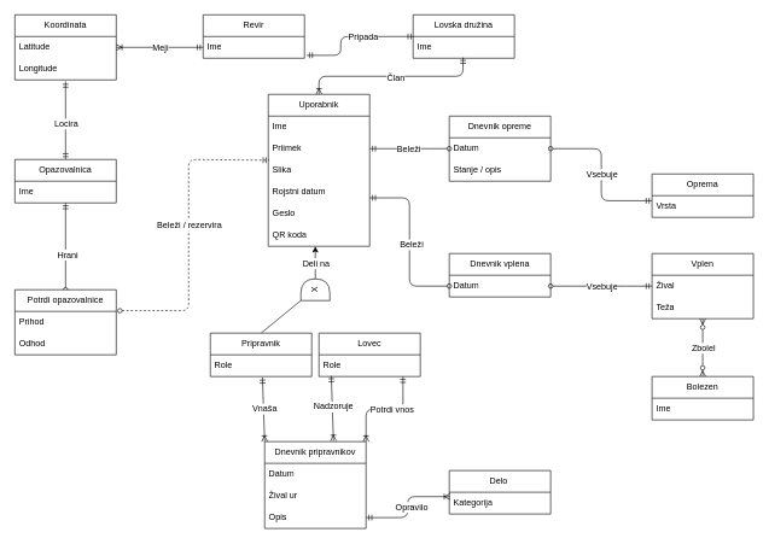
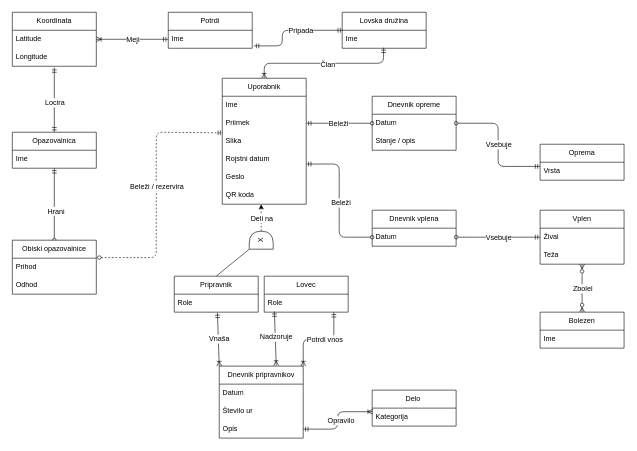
  <mxCell id="0" />
  <mxCell id="1" parent="0" />
  <mxCell id="2" style="edgeStyle=orthogonalEdgeStyle;html=1;exitX=0.5;exitY=0;exitDx=0;exitDy=0;entryX=0.493;entryY=0.967;entryDx=0;entryDy=0;entryPerimeter=0;strokeWidth=1;startArrow=ERoneToMany;startFill=0;endArrow=ERmandOne;endFill=0;" parent="1" source="4" target="40" edge="1"><mxGeometry relative="1" as="geometry"><mxPoint x="158.04" y="113" as="targetPoint" /></mxGeometry></mxCell>
  <mxCell id="3" value="Član" style="edgeLabel;html=1;align=center;verticalAlign=middle;resizable=0;points=[];fontSize=12;" parent="2" vertex="1" connectable="0"><mxGeometry x="0.149" y="-2" relative="1" as="geometry"><mxPoint x="-14" as="offset" /></mxGeometry></mxCell>
  <mxCell id="4" value="Uporabnik" style="swimlane;fontStyle=0;childLayout=stackLayout;horizontal=1;startSize=30;horizontalStack=0;resizeParent=1;resizeParentMax=0;resizeLast=0;collapsible=1;marginBottom=0;whiteSpace=wrap;html=1;" parent="1" vertex="1"><mxGeometry x="370" y="130" width="140" height="210" as="geometry" /></mxCell>
  <mxCell id="5" value="Ime" style="text;strokeColor=none;fillColor=none;align=left;verticalAlign=middle;spacingLeft=4;spacingRight=4;overflow=hidden;points=[[0,0.5],[1,0.5]];portConstraint=eastwest;rotatable=0;whiteSpace=wrap;html=1;" parent="4" vertex="1"><mxGeometry y="30" width="140" height="30" as="geometry" /></mxCell>
  <mxCell id="6" value="Priimek" style="text;strokeColor=none;fillColor=none;align=left;verticalAlign=middle;spacingLeft=4;spacingRight=4;overflow=hidden;points=[[0,0.5],[1,0.5]];portConstraint=eastwest;rotatable=0;whiteSpace=wrap;html=1;" parent="4" vertex="1"><mxGeometry y="60" width="140" height="30" as="geometry" /></mxCell>
  <mxCell id="7" value="Slika" style="text;strokeColor=none;fillColor=none;align=left;verticalAlign=middle;spacingLeft=4;spacingRight=4;overflow=hidden;points=[[0,0.5],[1,0.5]];portConstraint=eastwest;rotatable=0;whiteSpace=wrap;html=1;" parent="4" vertex="1"><mxGeometry y="90" width="140" height="30" as="geometry" /></mxCell>
  <mxCell id="8" value="Rojstni datum" style="text;strokeColor=none;fillColor=none;align=left;verticalAlign=middle;spacingLeft=4;spacingRight=4;overflow=hidden;points=[[0,0.5],[1,0.5]];portConstraint=eastwest;rotatable=0;whiteSpace=wrap;html=1;" parent="4" vertex="1"><mxGeometry y="120" width="140" height="30" as="geometry" /></mxCell>
  <mxCell id="9" value="Geslo" style="text;strokeColor=none;fillColor=none;align=left;verticalAlign=middle;spacingLeft=4;spacingRight=4;overflow=hidden;points=[[0,0.5],[1,0.5]];portConstraint=eastwest;rotatable=0;whiteSpace=wrap;html=1;" parent="4" vertex="1"><mxGeometry y="150" width="140" height="30" as="geometry" /></mxCell>
  <mxCell id="10" value="QR koda" style="text;strokeColor=none;fillColor=none;align=left;verticalAlign=middle;spacingLeft=4;spacingRight=4;overflow=hidden;points=[[0,0.5],[1,0.5]];portConstraint=eastwest;rotatable=0;whiteSpace=wrap;html=1;" parent="4" vertex="1"><mxGeometry y="180" width="140" height="30" as="geometry" /></mxCell>
  <mxCell id="11" value="Oprema" style="swimlane;fontStyle=0;childLayout=stackLayout;horizontal=1;startSize=30;horizontalStack=0;resizeParent=1;resizeParentMax=0;resizeLast=0;collapsible=1;marginBottom=0;whiteSpace=wrap;html=1;" parent="1" vertex="1"><mxGeometry x="900" y="240" width="140" height="60" as="geometry" /></mxCell>
  <mxCell id="12" value="Vrsta" style="text;strokeColor=none;fillColor=none;align=left;verticalAlign=middle;spacingLeft=4;spacingRight=4;overflow=hidden;points=[[0,0.5],[1,0.5]];portConstraint=eastwest;rotatable=0;whiteSpace=wrap;html=1;" parent="11" vertex="1"><mxGeometry y="30" width="140" height="30" as="geometry" /></mxCell>
  <mxCell id="13" style="html=1;exitX=0.5;exitY=0;exitDx=0;exitDy=0;entryX=0.5;entryY=1.067;entryDx=0;entryDy=0;entryPerimeter=0;strokeColor=default;strokeWidth=1;startArrow=ERmandOne;startFill=0;endArrow=ERmandOne;endFill=0;" parent="1" source="15" target="62" edge="1"><mxGeometry relative="1" as="geometry" /></mxCell>
  <mxCell id="14" value="Locira" style="edgeLabel;html=1;align=center;verticalAlign=middle;resizable=0;points=[];fontSize=12;" parent="13" vertex="1" connectable="0"><mxGeometry x="-0.229" y="-2" relative="1" as="geometry"><mxPoint x="-2" y="-8" as="offset" /></mxGeometry></mxCell>
  <mxCell id="15" value="Opazovalnica" style="swimlane;fontStyle=0;childLayout=stackLayout;horizontal=1;startSize=30;horizontalStack=0;resizeParent=1;resizeParentMax=0;resizeLast=0;collapsible=1;marginBottom=0;whiteSpace=wrap;html=1;" parent="1" vertex="1"><mxGeometry x="20" y="220" width="140" height="60" as="geometry" /></mxCell>
  <mxCell id="16" value="Ime" style="text;strokeColor=none;fillColor=none;align=left;verticalAlign=middle;spacingLeft=4;spacingRight=4;overflow=hidden;points=[[0,0.5],[1,0.5]];portConstraint=eastwest;rotatable=0;whiteSpace=wrap;html=1;" parent="15" vertex="1"><mxGeometry y="30" width="140" height="30" as="geometry" /></mxCell>
  <mxCell id="17" style="edgeStyle=orthogonalEdgeStyle;html=1;exitX=1;exitY=0;exitDx=0;exitDy=0;entryX=0.829;entryY=1;entryDx=0;entryDy=0;entryPerimeter=0;strokeColor=default;strokeWidth=1;startArrow=ERoneToMany;startFill=0;endArrow=ERmandOne;endFill=0;" parent="1" source="23" target="42" edge="1"><mxGeometry relative="1" as="geometry" /></mxCell>
  <mxCell id="18" value="Potrdi vnos" style="edgeLabel;html=1;align=center;verticalAlign=middle;resizable=0;points=[];fontSize=12;" parent="17" vertex="1" connectable="0"><mxGeometry x="-0.235" y="-1" relative="1" as="geometry"><mxPoint x="26" y="-1" as="offset" /></mxGeometry></mxCell>
  <mxCell id="19" style="html=1;entryX=0.121;entryY=0.967;entryDx=0;entryDy=0;entryPerimeter=0;strokeColor=default;strokeWidth=1;startArrow=ERoneToMany;startFill=0;endArrow=ERmandOne;endFill=0;exitX=0.679;exitY=-0.008;exitDx=0;exitDy=0;exitPerimeter=0;" parent="1" source="23" target="42" edge="1"><mxGeometry relative="1" as="geometry"><mxPoint x="458" y="590" as="sourcePoint" /></mxGeometry></mxCell>
  <mxCell id="20" value="Nadzoruje" style="edgeLabel;html=1;align=center;verticalAlign=middle;resizable=0;points=[];fontSize=12;" parent="19" vertex="1" connectable="0"><mxGeometry x="-0.217" y="-1" relative="1" as="geometry"><mxPoint y="-13" as="offset" /></mxGeometry></mxCell>
  <mxCell id="21" style="edgeStyle=none;html=1;exitX=0;exitY=0;exitDx=0;exitDy=0;entryX=0.514;entryY=1.033;entryDx=0;entryDy=0;entryPerimeter=0;endArrow=ERmandOne;endFill=0;startArrow=ERoneToMany;startFill=0;" parent="1" source="23" target="45" edge="1"><mxGeometry relative="1" as="geometry" /></mxCell>
  <mxCell id="22" value="Vnaša" style="edgeLabel;html=1;align=center;verticalAlign=middle;resizable=0;points=[];fontSize=12;" parent="21" vertex="1" connectable="0"><mxGeometry x="0.324" y="-2" relative="1" as="geometry"><mxPoint y="14" as="offset" /></mxGeometry></mxCell>
  <mxCell id="23" value="Dnevnik pripravnikov" style="swimlane;fontStyle=0;childLayout=stackLayout;horizontal=1;startSize=30;horizontalStack=0;resizeParent=1;resizeParentMax=0;resizeLast=0;collapsible=1;marginBottom=0;whiteSpace=wrap;html=1;" parent="1" vertex="1"><mxGeometry x="365" y="610" width="140" height="120" as="geometry" /></mxCell>
  <mxCell id="24" value="Datum" style="text;strokeColor=none;fillColor=none;align=left;verticalAlign=middle;spacingLeft=4;spacingRight=4;overflow=hidden;points=[[0,0.5],[1,0.5]];portConstraint=eastwest;rotatable=0;whiteSpace=wrap;html=1;" parent="23" vertex="1"><mxGeometry y="30" width="140" height="30" as="geometry" /></mxCell>
- <mxCell id="25" value="Žival ur" style="text;strokeColor=none;fillColor=none;align=left;verticalAlign=middle;spacingLeft=4;spacingRight=4;overflow=hidden;points=[[0,0.5],[1,0.5]];portConstraint=eastwest;rotatable=0;whiteSpace=wrap;html=1;" parent="23" vertex="1"><mxGeometry y="60" width="140" height="30" as="geometry" /></mxCell>
+ <mxCell id="25" value="Število ur" style="text;strokeColor=none;fillColor=none;align=left;verticalAlign=middle;spacingLeft=4;spacingRight=4;overflow=hidden;points=[[0,0.5],[1,0.5]];portConstraint=eastwest;rotatable=0;whiteSpace=wrap;html=1;" parent="23" vertex="1"><mxGeometry y="60" width="140" height="30" as="geometry" /></mxCell>
  <mxCell id="26" value="Opis" style="text;strokeColor=none;fillColor=none;align=left;verticalAlign=middle;spacingLeft=4;spacingRight=4;overflow=hidden;points=[[0,0.5],[1,0.5]];portConstraint=eastwest;rotatable=0;whiteSpace=wrap;html=1;" parent="23" vertex="1"><mxGeometry y="90" width="140" height="30" as="geometry" /></mxCell>
- <mxCell id="27" value="Revir" style="swimlane;fontStyle=0;childLayout=stackLayout;horizontal=1;startSize=30;horizontalStack=0;resizeParent=1;resizeParentMax=0;resizeLast=0;collapsible=1;marginBottom=0;whiteSpace=wrap;html=1;" parent="1" vertex="1"><mxGeometry x="280" y="20" width="140" height="60" as="geometry"><mxRectangle x="370" y="570" width="60" height="30" as="alternateBounds" /></mxGeometry></mxCell>
+ <mxCell id="27" value="Potrdi" style="swimlane;fontStyle=0;childLayout=stackLayout;horizontal=1;startSize=30;horizontalStack=0;resizeParent=1;resizeParentMax=0;resizeLast=0;collapsible=1;marginBottom=0;whiteSpace=wrap;html=1;" parent="1" vertex="1"><mxGeometry x="280" y="20" width="140" height="60" as="geometry"><mxRectangle x="370" y="570" width="60" height="30" as="alternateBounds" /></mxGeometry></mxCell>
  <mxCell id="28" value="Ime" style="text;strokeColor=none;fillColor=none;align=left;verticalAlign=middle;spacingLeft=4;spacingRight=4;overflow=hidden;points=[[0,0.5],[1,0.5]];portConstraint=eastwest;rotatable=0;whiteSpace=wrap;html=1;" parent="27" vertex="1"><mxGeometry y="30" width="140" height="30" as="geometry" /></mxCell>
  <mxCell id="29" value="" style="edgeStyle=orthogonalEdgeStyle;curved=1;html=1;strokeWidth=1;startArrow=ERmandOne;startFill=0;endArrow=oval;endFill=0;entryX=1;entryY=0.5;entryDx=0;entryDy=0;" parent="1" source="31" target="57" edge="1"><mxGeometry relative="1" as="geometry" /></mxCell>
  <mxCell id="30" value="Vsebuje" style="edgeLabel;html=1;align=center;verticalAlign=middle;resizable=0;points=[];fontSize=12;" parent="29" vertex="1" connectable="0"><mxGeometry x="0.171" y="-2" relative="1" as="geometry"><mxPoint x="12" y="2" as="offset" /></mxGeometry></mxCell>
  <mxCell id="31" value="Vplen" style="swimlane;fontStyle=0;childLayout=stackLayout;horizontal=1;startSize=30;horizontalStack=0;resizeParent=1;resizeParentMax=0;resizeLast=0;collapsible=1;marginBottom=0;whiteSpace=wrap;html=1;" parent="1" vertex="1"><mxGeometry x="900" y="350" width="140" height="90" as="geometry" /></mxCell>
  <mxCell id="32" value="Žival" style="text;strokeColor=none;fillColor=none;align=left;verticalAlign=middle;spacingLeft=4;spacingRight=4;overflow=hidden;points=[[0,0.5],[1,0.5]];portConstraint=eastwest;rotatable=0;whiteSpace=wrap;html=1;" parent="31" vertex="1"><mxGeometry y="30" width="140" height="30" as="geometry" /></mxCell>
  <mxCell id="33" value="Teža" style="text;strokeColor=none;fillColor=none;align=left;verticalAlign=middle;spacingLeft=4;spacingRight=4;overflow=hidden;points=[[0,0.5],[1,0.5]];portConstraint=eastwest;rotatable=0;whiteSpace=wrap;html=1;" parent="31" vertex="1"><mxGeometry y="60" width="140" height="30" as="geometry" /></mxCell>
  <mxCell id="34" style="edgeStyle=none;html=1;entryX=0.5;entryY=1;entryDx=0;entryDy=0;entryPerimeter=0;startArrow=oval;startFill=0;endArrow=ERmandOne;endFill=0;exitX=0.5;exitY=0;exitDx=0;exitDy=0;" parent="1" source="36" target="16" edge="1"><mxGeometry relative="1" as="geometry"><mxPoint x="89.02" y="302.01" as="targetPoint" /><mxPoint x="90" y="380" as="sourcePoint" /></mxGeometry></mxCell>
  <mxCell id="35" value="Hrani" style="edgeLabel;html=1;align=center;verticalAlign=middle;resizable=0;points=[];fontSize=12;" parent="34" vertex="1" connectable="0"><mxGeometry x="-0.183" y="-2" relative="1" as="geometry"><mxPoint as="offset" /></mxGeometry></mxCell>
- <mxCell id="36" value="Potrdi opazovalnice" style="swimlane;fontStyle=0;childLayout=stackLayout;horizontal=1;startSize=30;horizontalStack=0;resizeParent=1;resizeParentMax=0;resizeLast=0;collapsible=1;marginBottom=0;whiteSpace=wrap;html=1;" parent="1" vertex="1"><mxGeometry x="20" y="400" width="140" height="90" as="geometry" /></mxCell>
+ <mxCell id="36" value="Obiski opazovalnice" style="swimlane;fontStyle=0;childLayout=stackLayout;horizontal=1;startSize=30;horizontalStack=0;resizeParent=1;resizeParentMax=0;resizeLast=0;collapsible=1;marginBottom=0;whiteSpace=wrap;html=1;" parent="1" vertex="1"><mxGeometry x="20" y="400" width="140" height="90" as="geometry" /></mxCell>
  <mxCell id="37" value="Prihod" style="text;strokeColor=none;fillColor=none;align=left;verticalAlign=middle;spacingLeft=4;spacingRight=4;overflow=hidden;points=[[0,0.5],[1,0.5]];portConstraint=eastwest;rotatable=0;whiteSpace=wrap;html=1;" parent="36" vertex="1"><mxGeometry y="30" width="140" height="30" as="geometry" /></mxCell>
  <mxCell id="38" value="Odhod" style="text;strokeColor=none;fillColor=none;align=left;verticalAlign=middle;spacingLeft=4;spacingRight=4;overflow=hidden;points=[[0,0.5],[1,0.5]];portConstraint=eastwest;rotatable=0;whiteSpace=wrap;html=1;" parent="36" vertex="1"><mxGeometry y="60" width="140" height="30" as="geometry" /></mxCell>
  <mxCell id="39" value="Lovska družina" style="swimlane;fontStyle=0;childLayout=stackLayout;horizontal=1;startSize=30;horizontalStack=0;resizeParent=1;resizeParentMax=0;resizeLast=0;collapsible=1;marginBottom=0;whiteSpace=wrap;html=1;" parent="1" vertex="1"><mxGeometry x="570" y="20" width="140" height="60" as="geometry" /></mxCell>
  <mxCell id="40" value="Ime" style="text;strokeColor=none;fillColor=none;align=left;verticalAlign=middle;spacingLeft=4;spacingRight=4;overflow=hidden;points=[[0,0.5],[1,0.5]];portConstraint=eastwest;rotatable=0;whiteSpace=wrap;html=1;" parent="39" vertex="1"><mxGeometry y="30" width="140" height="30" as="geometry" /></mxCell>
  <mxCell id="41" value="Lovec" style="swimlane;fontStyle=0;childLayout=stackLayout;horizontal=1;startSize=30;horizontalStack=0;resizeParent=1;resizeParentMax=0;resizeLast=0;collapsible=1;marginBottom=0;whiteSpace=wrap;html=1;" parent="1" vertex="1"><mxGeometry x="440" y="460" width="140" height="60" as="geometry" /></mxCell>
  <mxCell id="42" value="Role" style="text;strokeColor=none;fillColor=none;align=left;verticalAlign=middle;spacingLeft=4;spacingRight=4;overflow=hidden;points=[[0,0.5],[1,0.5]];portConstraint=eastwest;rotatable=0;whiteSpace=wrap;html=1;" parent="41" vertex="1"><mxGeometry y="30" width="140" height="30" as="geometry" /></mxCell>
  <mxCell id="43" style="edgeStyle=none;html=1;exitX=0.5;exitY=0;exitDx=0;exitDy=0;entryX=0;entryY=0;entryDx=0;entryDy=0;endArrow=none;" parent="1" source="44" target="46" edge="1"><mxGeometry relative="1" as="geometry" /></mxCell>
  <mxCell id="44" value="Pripravnik" style="swimlane;fontStyle=0;childLayout=stackLayout;horizontal=1;startSize=30;horizontalStack=0;resizeParent=1;resizeParentMax=0;resizeLast=0;collapsible=1;marginBottom=0;whiteSpace=wrap;html=1;" parent="1" vertex="1"><mxGeometry x="290" y="460" width="140" height="60" as="geometry" /></mxCell>
  <mxCell id="45" value="Role" style="text;strokeColor=none;fillColor=none;align=left;verticalAlign=middle;spacingLeft=4;spacingRight=4;overflow=hidden;points=[[0,0.5],[1,0.5]];portConstraint=eastwest;rotatable=0;whiteSpace=wrap;html=1;" parent="44" vertex="1"><mxGeometry y="30" width="140" height="30" as="geometry" /></mxCell>
  <mxCell id="46" value="X" style="shape=delay;whiteSpace=wrap;html=1;rotation=-90;" parent="1" vertex="1"><mxGeometry x="420" y="380" width="30" height="40" as="geometry" /></mxCell>
  <mxCell id="47" style="edgeStyle=orthogonalEdgeStyle;html=1;entryX=1.021;entryY=0.2;entryDx=0;entryDy=0;strokeWidth=1;startArrow=ERmandOne;startFill=0;endArrow=ERmandOne;endFill=0;entryPerimeter=0;exitX=0.007;exitY=0;exitDx=0;exitDy=0;exitPerimeter=0;" parent="1" source="40" edge="1"><mxGeometry relative="1" as="geometry"><mxPoint x="560" y="50" as="sourcePoint" /><mxPoint x="422.94" y="76" as="targetPoint" /><Array as="points"><mxPoint x="470" y="50" /><mxPoint x="470" y="76" /></Array></mxGeometry></mxCell>
  <mxCell id="48" value="Pripada" style="edgeLabel;html=1;align=center;verticalAlign=middle;resizable=0;points=[];fontSize=12;" parent="47" vertex="1" connectable="0"><mxGeometry x="0.191" relative="1" as="geometry"><mxPoint x="30" y="-3" as="offset" /></mxGeometry></mxCell>
  <mxCell id="49" value="Dnevnik opreme" style="swimlane;fontStyle=0;childLayout=stackLayout;horizontal=1;startSize=30;horizontalStack=0;resizeParent=1;resizeParentMax=0;resizeLast=0;collapsible=1;marginBottom=0;whiteSpace=wrap;html=1;" parent="1" vertex="1"><mxGeometry x="620" y="160" width="140" height="90" as="geometry" /></mxCell>
  <mxCell id="50" value="Datum" style="text;strokeColor=none;fillColor=none;align=left;verticalAlign=middle;spacingLeft=4;spacingRight=4;overflow=hidden;points=[[0,0.5],[1,0.5]];portConstraint=eastwest;rotatable=0;whiteSpace=wrap;html=1;" parent="49" vertex="1"><mxGeometry y="30" width="140" height="30" as="geometry" /></mxCell>
  <mxCell id="51" value="Stanje / opis" style="text;strokeColor=none;fillColor=none;align=left;verticalAlign=middle;spacingLeft=4;spacingRight=4;overflow=hidden;points=[[0,0.5],[1,0.5]];portConstraint=eastwest;rotatable=0;whiteSpace=wrap;html=1;" parent="49" vertex="1"><mxGeometry y="60" width="140" height="30" as="geometry" /></mxCell>
  <mxCell id="52" style="edgeStyle=orthogonalEdgeStyle;curved=1;html=1;exitX=1;exitY=0.5;exitDx=0;exitDy=0;entryX=0;entryY=0.5;entryDx=0;entryDy=0;strokeWidth=1;startArrow=ERmandOne;startFill=0;endArrow=oval;endFill=0;" parent="1" source="6" target="50" edge="1"><mxGeometry relative="1" as="geometry" /></mxCell>
  <mxCell id="53" value="Beleži" style="edgeLabel;html=1;align=center;verticalAlign=middle;resizable=0;points=[];fontSize=12;" parent="52" vertex="1" connectable="0"><mxGeometry x="-0.217" y="1" relative="1" as="geometry"><mxPoint x="10" y="1" as="offset" /></mxGeometry></mxCell>
  <mxCell id="54" style="edgeStyle=orthogonalEdgeStyle;html=1;exitX=0;exitY=0.233;exitDx=0;exitDy=0;entryX=1;entryY=0.5;entryDx=0;entryDy=0;strokeWidth=1;startArrow=ERmandOne;startFill=0;endArrow=oval;endFill=0;exitPerimeter=0;rounded=1;" parent="1" source="12" target="50" edge="1"><mxGeometry relative="1" as="geometry"><mxPoint x="780" y="265" as="sourcePoint" /></mxGeometry></mxCell>
  <mxCell id="55" value="Vsebuje" style="edgeLabel;html=1;align=center;verticalAlign=middle;resizable=0;points=[];fontSize=12;" parent="54" vertex="1" connectable="0"><mxGeometry x="0.308" y="3" relative="1" as="geometry"><mxPoint x="3" y="32" as="offset" /></mxGeometry></mxCell>
  <mxCell id="56" value="Dnevnik vplena" style="swimlane;fontStyle=0;childLayout=stackLayout;horizontal=1;startSize=30;horizontalStack=0;resizeParent=1;resizeParentMax=0;resizeLast=0;collapsible=1;marginBottom=0;whiteSpace=wrap;html=1;" parent="1" vertex="1"><mxGeometry x="620" y="350" width="140" height="60" as="geometry" /></mxCell>
  <mxCell id="57" value="Datum" style="text;strokeColor=none;fillColor=none;align=left;verticalAlign=middle;spacingLeft=4;spacingRight=4;overflow=hidden;points=[[0,0.5],[1,0.5]];portConstraint=eastwest;rotatable=0;whiteSpace=wrap;html=1;" parent="56" vertex="1"><mxGeometry y="30" width="140" height="30" as="geometry" /></mxCell>
  <mxCell id="58" style="edgeStyle=orthogonalEdgeStyle;html=1;exitX=1;exitY=0.767;exitDx=0;exitDy=0;entryX=0;entryY=0.5;entryDx=0;entryDy=0;strokeWidth=1;startArrow=ERmandOne;startFill=0;endArrow=oval;endFill=0;exitPerimeter=0;" parent="1" source="8" target="57" edge="1"><mxGeometry relative="1" as="geometry" /></mxCell>
  <mxCell id="59" value="Beleži" style="edgeLabel;html=1;align=center;verticalAlign=middle;resizable=0;points=[];fontSize=12;" parent="58" vertex="1" connectable="0"><mxGeometry x="0.281" y="11" relative="1" as="geometry"><mxPoint x="-9" y="-29" as="offset" /></mxGeometry></mxCell>
  <mxCell id="60" value="Koordinata" style="swimlane;fontStyle=0;childLayout=stackLayout;horizontal=1;startSize=30;horizontalStack=0;resizeParent=1;resizeParentMax=0;resizeLast=0;collapsible=1;marginBottom=0;whiteSpace=wrap;html=1;" parent="1" vertex="1"><mxGeometry x="20" y="20" width="140" height="90" as="geometry"><mxRectangle x="370" y="570" width="60" height="30" as="alternateBounds" /></mxGeometry></mxCell>
  <mxCell id="61" value="Latitude" style="text;strokeColor=none;fillColor=none;align=left;verticalAlign=middle;spacingLeft=4;spacingRight=4;overflow=hidden;points=[[0,0.5],[1,0.5]];portConstraint=eastwest;rotatable=0;whiteSpace=wrap;html=1;" parent="60" vertex="1"><mxGeometry y="30" width="140" height="30" as="geometry" /></mxCell>
  <mxCell id="62" value="Longitude" style="text;strokeColor=none;fillColor=none;align=left;verticalAlign=middle;spacingLeft=4;spacingRight=4;overflow=hidden;points=[[0,0.5],[1,0.5]];portConstraint=eastwest;rotatable=0;whiteSpace=wrap;html=1;" parent="60" vertex="1"><mxGeometry y="60" width="140" height="30" as="geometry" /></mxCell>
  <mxCell id="63" style="html=1;exitX=0;exitY=0.5;exitDx=0;exitDy=0;entryX=1;entryY=0.5;entryDx=0;entryDy=0;strokeWidth=1;startArrow=ERmandOne;startFill=0;endArrow=ERoneToMany;endFill=0;strokeColor=default;edgeStyle=orthogonalEdgeStyle;" parent="1" source="28" target="61" edge="1"><mxGeometry relative="1" as="geometry"><mxPoint x="280" y="85" as="sourcePoint" /></mxGeometry></mxCell>
  <mxCell id="64" value="Meji" style="edgeLabel;html=1;align=center;verticalAlign=middle;resizable=0;points=[];fontSize=12;" parent="63" vertex="1" connectable="0"><mxGeometry x="0.4" relative="1" as="geometry"><mxPoint x="24" as="offset" /></mxGeometry></mxCell>
  <mxCell id="65" style="html=1;exitX=0.5;exitY=0;exitDx=0;exitDy=0;strokeWidth=1;startArrow=ERzeroToMany;startFill=0;endArrow=ERzeroToMany;endFill=0;" parent="1" source="67" target="33" edge="1"><mxGeometry relative="1" as="geometry" /></mxCell>
  <mxCell id="66" value="Zbolel" style="edgeLabel;html=1;align=center;verticalAlign=middle;resizable=0;points=[];fontSize=12;" parent="65" vertex="1" connectable="0"><mxGeometry x="0.4" y="2" relative="1" as="geometry"><mxPoint x="2" y="16" as="offset" /></mxGeometry></mxCell>
  <mxCell id="67" value="Bolezen" style="swimlane;fontStyle=0;childLayout=stackLayout;horizontal=1;startSize=30;horizontalStack=0;resizeParent=1;resizeParentMax=0;resizeLast=0;collapsible=1;marginBottom=0;whiteSpace=wrap;html=1;" parent="1" vertex="1"><mxGeometry x="900" y="520" width="140" height="60" as="geometry" /></mxCell>
  <mxCell id="68" value="Ime" style="text;strokeColor=none;fillColor=none;align=left;verticalAlign=middle;spacingLeft=4;spacingRight=4;overflow=hidden;points=[[0,0.5],[1,0.5]];portConstraint=eastwest;rotatable=0;whiteSpace=wrap;html=1;" parent="67" vertex="1"><mxGeometry y="30" width="140" height="30" as="geometry" /></mxCell>
  <mxCell id="69" value="Delo&amp;nbsp;" style="swimlane;fontStyle=0;childLayout=stackLayout;horizontal=1;startSize=30;horizontalStack=0;resizeParent=1;resizeParentMax=0;resizeLast=0;collapsible=1;marginBottom=0;whiteSpace=wrap;html=1;" parent="1" vertex="1"><mxGeometry x="620" y="650" width="140" height="60" as="geometry" /></mxCell>
  <mxCell id="70" value="Kategorija" style="text;strokeColor=none;fillColor=none;align=left;verticalAlign=middle;spacingLeft=4;spacingRight=4;overflow=hidden;points=[[0,0.5],[1,0.5]];portConstraint=eastwest;rotatable=0;whiteSpace=wrap;html=1;" parent="69" vertex="1"><mxGeometry y="30" width="140" height="30" as="geometry" /></mxCell>
  <mxCell id="71" style="edgeStyle=orthogonalEdgeStyle;html=1;exitX=1;exitY=0.5;exitDx=0;exitDy=0;entryX=0.007;entryY=0.2;entryDx=0;entryDy=0;entryPerimeter=0;strokeColor=default;strokeWidth=1;startArrow=ERmandOne;startFill=0;endArrow=ERoneToMany;endFill=0;" parent="1" source="26" target="70" edge="1"><mxGeometry relative="1" as="geometry" /></mxCell>
  <mxCell id="72" value="Opravilo" style="edgeLabel;html=1;align=center;verticalAlign=middle;resizable=0;points=[];fontSize=12;" parent="71" vertex="1" connectable="0"><mxGeometry x="-0.356" y="-2" relative="1" as="geometry"><mxPoint x="15" y="-17" as="offset" /></mxGeometry></mxCell>
  <mxCell id="73" style="edgeStyle=orthogonalEdgeStyle;html=1;exitX=1.036;exitY=-0.033;exitDx=0;exitDy=0;startArrow=oval;startFill=0;endArrow=ERmandOne;endFill=0;exitPerimeter=0;entryX=0.007;entryY=0.033;entryDx=0;entryDy=0;entryPerimeter=0;dashed=1;" parent="1" source="37" target="7" edge="1"><mxGeometry relative="1" as="geometry"><Array as="points"><mxPoint x="260" y="429" /><mxPoint x="260" y="220" /></Array><mxPoint x="360" y="250" as="targetPoint" /></mxGeometry></mxCell>
  <mxCell id="74" value="Beleži / rezervira" style="edgeLabel;html=1;align=center;verticalAlign=middle;resizable=0;points=[];fontSize=12;" parent="73" vertex="1" connectable="0"><mxGeometry x="-0.038" relative="1" as="geometry"><mxPoint y="-13" as="offset" /></mxGeometry></mxCell>
- <mxCell id="75" style="html=1;startArrow=none;entryX=0.464;entryY=1;entryDx=0;entryDy=0;entryPerimeter=0;exitX=1;exitY=0.5;exitDx=0;exitDy=0;" parent="1" source="46" target="10" edge="1"><mxGeometry relative="1" as="geometry"><mxPoint x="435" y="320" as="targetPoint" /></mxGeometry></mxCell>
+ <mxCell id="75" style="html=1;startArrow=none;entryX=0.464;entryY=1;entryDx=0;entryDy=0;entryPerimeter=0;exitX=1;exitY=0.5;exitDx=0;exitDy=0;dashed=1;" parent="1" source="46" target="10" edge="1"><mxGeometry relative="1" as="geometry"><mxPoint x="435" y="320" as="targetPoint" /></mxGeometry></mxCell>
  <mxCell id="76" value="Deli na" style="edgeLabel;html=1;align=center;verticalAlign=middle;resizable=0;points=[];fontSize=12;" parent="75" vertex="1" connectable="0"><mxGeometry x="0.375" y="1" relative="1" as="geometry"><mxPoint x="2" y="9" as="offset" /></mxGeometry></mxCell>
